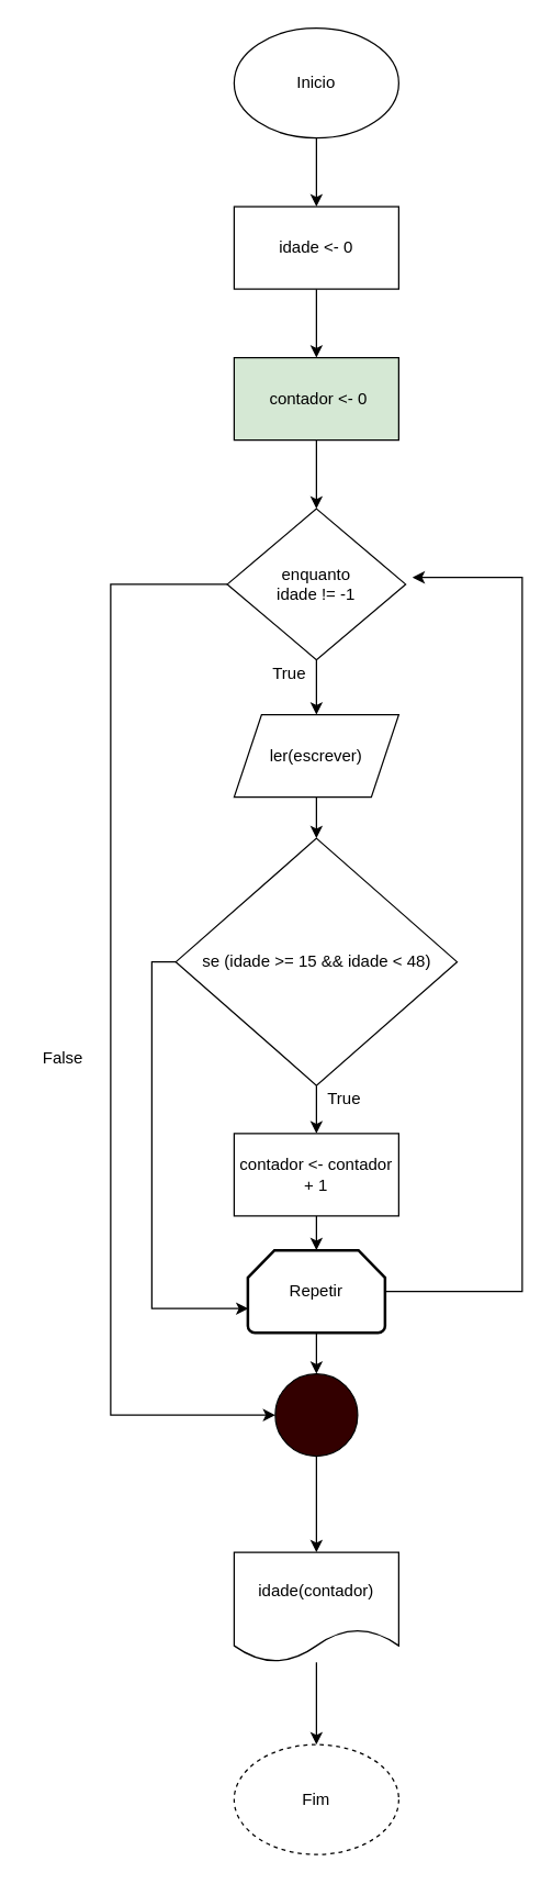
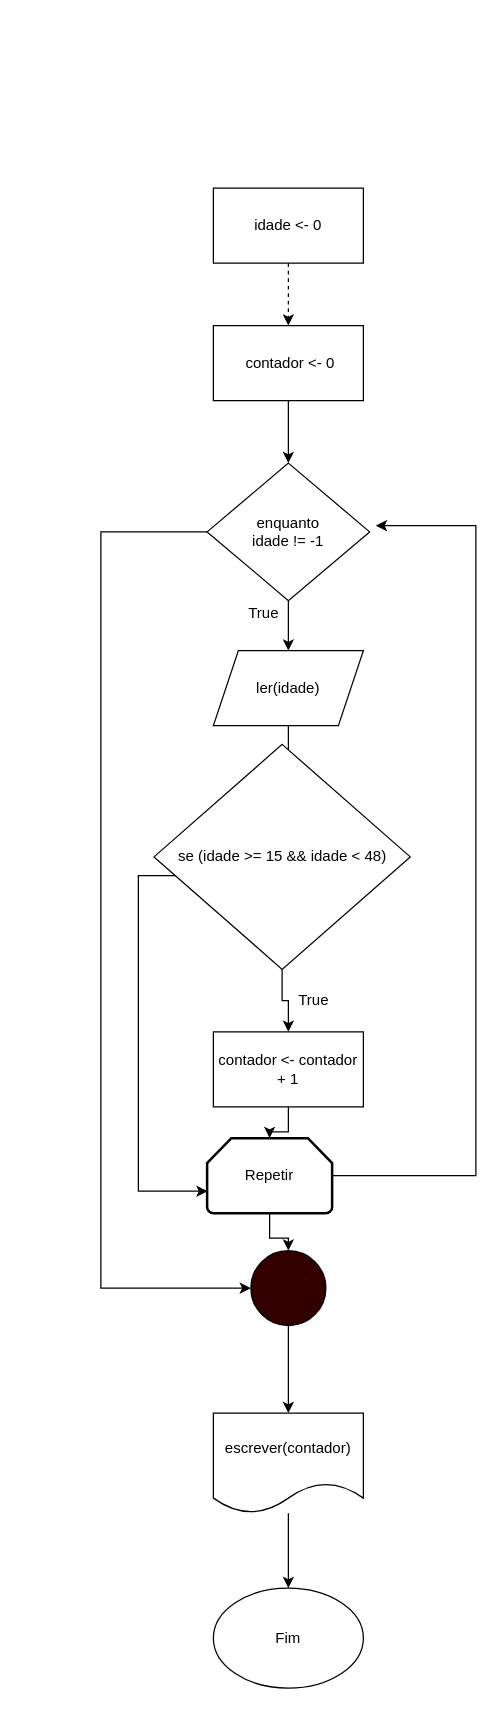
  <mxCell id="0" />
  <mxCell id="1" parent="0" />
- <mxCell id="2" style="edgeStyle=orthogonalEdgeStyle;rounded=0;orthogonalLoop=1;jettySize=auto;html=1;entryX=0.5;entryY=0;entryDx=0;entryDy=0;" parent="1" source="3" target="5" edge="1"><mxGeometry relative="1" as="geometry" /></mxCell>
- <mxCell id="3" value="Inicio" style="ellipse;whiteSpace=wrap;html=1;" parent="1" vertex="1"><mxGeometry x="170" y="20" width="120" height="80" as="geometry" /></mxCell>
- <mxCell id="4" style="edgeStyle=orthogonalEdgeStyle;rounded=0;orthogonalLoop=1;jettySize=auto;html=1;entryX=0.5;entryY=0;entryDx=0;entryDy=0;" parent="1" source="5" target="7" edge="1"><mxGeometry relative="1" as="geometry" /></mxCell>
+ <mxCell id="4" style="edgeStyle=orthogonalEdgeStyle;rounded=0;orthogonalLoop=1;jettySize=auto;html=1;entryX=0.5;entryY=0;entryDx=0;entryDy=0;dashed=1;" parent="1" source="5" target="7" edge="1"><mxGeometry relative="1" as="geometry" /></mxCell>
  <mxCell id="5" value="idade &amp;lt;- 0" style="rounded=0;whiteSpace=wrap;html=1;" parent="1" vertex="1"><mxGeometry x="170" y="150" width="120" height="60" as="geometry" /></mxCell>
  <mxCell id="6" style="edgeStyle=orthogonalEdgeStyle;rounded=0;orthogonalLoop=1;jettySize=auto;html=1;entryX=0.5;entryY=0;entryDx=0;entryDy=0;" parent="1" source="7" target="9" edge="1"><mxGeometry relative="1" as="geometry" /></mxCell>
- <mxCell id="7" value="&amp;nbsp;contador &amp;lt;- 0" style="rounded=0;whiteSpace=wrap;html=1;fillColor=#d5e8d4;" parent="1" vertex="1"><mxGeometry x="170" y="260" width="120" height="60" as="geometry" /></mxCell>
+ <mxCell id="7" value="&amp;nbsp;contador &amp;lt;- 0" style="rounded=0;whiteSpace=wrap;html=1;" parent="1" vertex="1"><mxGeometry x="170" y="260" width="120" height="60" as="geometry" /></mxCell>
  <mxCell id="8" style="edgeStyle=orthogonalEdgeStyle;rounded=0;orthogonalLoop=1;jettySize=auto;html=1;entryX=0.5;entryY=0;entryDx=0;entryDy=0;" parent="1" source="9" target="12" edge="1"><mxGeometry relative="1" as="geometry" /></mxCell>
  <mxCell id="9" value="enquanto&lt;br&gt;idade != -1" style="rhombus;whiteSpace=wrap;html=1;" parent="1" vertex="1"><mxGeometry x="165" y="370" width="130" height="110" as="geometry" /></mxCell>
  <mxCell id="10" style="edgeStyle=orthogonalEdgeStyle;rounded=0;orthogonalLoop=1;jettySize=auto;html=1;entryX=0;entryY=0.5;entryDx=0;entryDy=0;entryPerimeter=0;exitX=0;exitY=0.5;exitDx=0;exitDy=0;" parent="1" source="9" target="23" edge="1"><mxGeometry relative="1" as="geometry"><Array as="points"><mxPoint x="80" y="425" /><mxPoint x="80" y="1030" /></Array></mxGeometry></mxCell>
  <mxCell id="11" style="edgeStyle=orthogonalEdgeStyle;rounded=0;orthogonalLoop=1;jettySize=auto;html=1;entryX=0.5;entryY=0;entryDx=0;entryDy=0;" parent="1" source="12" target="16" edge="1"><mxGeometry relative="1" as="geometry" /></mxCell>
- <mxCell id="12" value="ler(escrever)" style="shape=parallelogram;perimeter=parallelogramPerimeter;whiteSpace=wrap;html=1;fixedSize=1;" parent="1" vertex="1"><mxGeometry x="170" y="520" width="120" height="60" as="geometry" /></mxCell>
+ <mxCell id="12" value="ler(idade)" style="shape=parallelogram;perimeter=parallelogramPerimeter;whiteSpace=wrap;html=1;fixedSize=1;" parent="1" vertex="1"><mxGeometry x="170" y="520" width="120" height="60" as="geometry" /></mxCell>
  <mxCell id="13" value="True&lt;br&gt;" style="text;html=1;align=center;verticalAlign=middle;resizable=0;points=[];autosize=1;" parent="1" vertex="1"><mxGeometry x="190" y="480" width="40" height="20" as="geometry" /></mxCell>
  <mxCell id="14" style="edgeStyle=orthogonalEdgeStyle;rounded=0;orthogonalLoop=1;jettySize=auto;html=1;entryX=0.5;entryY=0;entryDx=0;entryDy=0;" parent="1" source="16" target="18" edge="1"><mxGeometry relative="1" as="geometry" /></mxCell>
  <mxCell id="15" style="edgeStyle=orthogonalEdgeStyle;rounded=0;orthogonalLoop=1;jettySize=auto;html=1;entryX=0.004;entryY=0.707;entryDx=0;entryDy=0;entryPerimeter=0;" edge="1" parent="1" source="16" target="21"><mxGeometry relative="1" as="geometry"><Array as="points"><mxPoint x="110" y="700" /><mxPoint x="110" y="952" /></Array></mxGeometry></mxCell>
- <mxCell id="16" value="se (idade &amp;gt;= 15 &amp;amp;&amp;amp; idade &amp;lt; 48)" style="rhombus;whiteSpace=wrap;html=1;" parent="1" vertex="1"><mxGeometry x="127.5" y="610" width="205" height="180" as="geometry" /></mxCell>
+ <mxCell id="16" value="se (idade &amp;gt;= 15 &amp;amp;&amp;amp; idade &amp;lt; 48)" style="rhombus;whiteSpace=wrap;html=1;" parent="1" vertex="1"><mxGeometry x="122.5" y="595" width="205" height="180" as="geometry" /></mxCell>
  <mxCell id="17" style="edgeStyle=orthogonalEdgeStyle;rounded=0;orthogonalLoop=1;jettySize=auto;html=1;entryX=0.5;entryY=0;entryDx=0;entryDy=0;entryPerimeter=0;" parent="1" source="18" target="21" edge="1"><mxGeometry relative="1" as="geometry" /></mxCell>
  <mxCell id="18" value="contador &amp;lt;- contador + 1" style="rounded=0;whiteSpace=wrap;html=1;" parent="1" vertex="1"><mxGeometry x="170" y="825" width="120" height="60" as="geometry" /></mxCell>
  <mxCell id="19" style="edgeStyle=orthogonalEdgeStyle;rounded=0;orthogonalLoop=1;jettySize=auto;html=1;" parent="1" source="21" edge="1"><mxGeometry relative="1" as="geometry"><mxPoint x="300" y="420" as="targetPoint" /><Array as="points"><mxPoint x="380" y="940" /><mxPoint x="380" y="420" /></Array></mxGeometry></mxCell>
  <mxCell id="20" style="edgeStyle=orthogonalEdgeStyle;rounded=0;orthogonalLoop=1;jettySize=auto;html=1;entryX=0.5;entryY=0;entryDx=0;entryDy=0;entryPerimeter=0;" parent="1" source="21" target="23" edge="1"><mxGeometry relative="1" as="geometry" /></mxCell>
- <mxCell id="21" value="Repetir&lt;br&gt;" style="strokeWidth=2;html=1;shape=mxgraph.flowchart.loop_limit;whiteSpace=wrap;" parent="1" vertex="1"><mxGeometry x="180" y="910" width="100" height="60" as="geometry" /></mxCell>
+ <mxCell id="21" value="Repetir&lt;br&gt;" style="strokeWidth=2;html=1;shape=mxgraph.flowchart.loop_limit;whiteSpace=wrap;" parent="1" vertex="1"><mxGeometry x="165" y="910" width="100" height="60" as="geometry" /></mxCell>
  <mxCell id="22" style="edgeStyle=orthogonalEdgeStyle;rounded=0;orthogonalLoop=1;jettySize=auto;html=1;" parent="1" source="23" target="26" edge="1"><mxGeometry relative="1" as="geometry" /></mxCell>
  <mxCell id="23" value="" style="verticalLabelPosition=bottom;verticalAlign=top;html=1;shape=mxgraph.flowchart.on-page_reference;fillColor=#330000;" parent="1" vertex="1"><mxGeometry x="200" y="1000" width="60" height="60" as="geometry" /></mxCell>
- <mxCell id="24" value="False" style="text;html=1;align=center;verticalAlign=middle;resizable=0;points=[];autosize=1;" parent="1" vertex="1"><mxGeometry x="20" y="760" width="50" height="20" as="geometry" /></mxCell>
  <mxCell id="25" style="edgeStyle=orthogonalEdgeStyle;rounded=0;orthogonalLoop=1;jettySize=auto;html=1;entryX=0.5;entryY=0;entryDx=0;entryDy=0;" parent="1" source="26" target="27" edge="1"><mxGeometry relative="1" as="geometry" /></mxCell>
- <mxCell id="26" value="idade(contador)" style="shape=document;whiteSpace=wrap;html=1;boundedLbl=1;fillColor=#FFFFFF;" parent="1" vertex="1"><mxGeometry x="170" y="1130" width="120" height="80" as="geometry" /></mxCell>
- <mxCell id="27" value="Fim" style="ellipse;whiteSpace=wrap;html=1;fillColor=#FFFFFF;dashed=1;" parent="1" vertex="1"><mxGeometry x="170" y="1270" width="120" height="80" as="geometry" /></mxCell>
+ <mxCell id="26" value="escrever(contador)" style="shape=document;whiteSpace=wrap;html=1;boundedLbl=1;fillColor=#FFFFFF;" parent="1" vertex="1"><mxGeometry x="170" y="1130" width="120" height="80" as="geometry" /></mxCell>
+ <mxCell id="27" value="Fim" style="ellipse;whiteSpace=wrap;html=1;fillColor=#FFFFFF;" parent="1" vertex="1"><mxGeometry x="170" y="1270" width="120" height="80" as="geometry" /></mxCell>
  <mxCell id="28" value="True" style="text;html=1;align=center;verticalAlign=middle;resizable=0;points=[];autosize=1;" vertex="1" parent="1"><mxGeometry x="230" y="790" width="40" height="20" as="geometry" /></mxCell>
